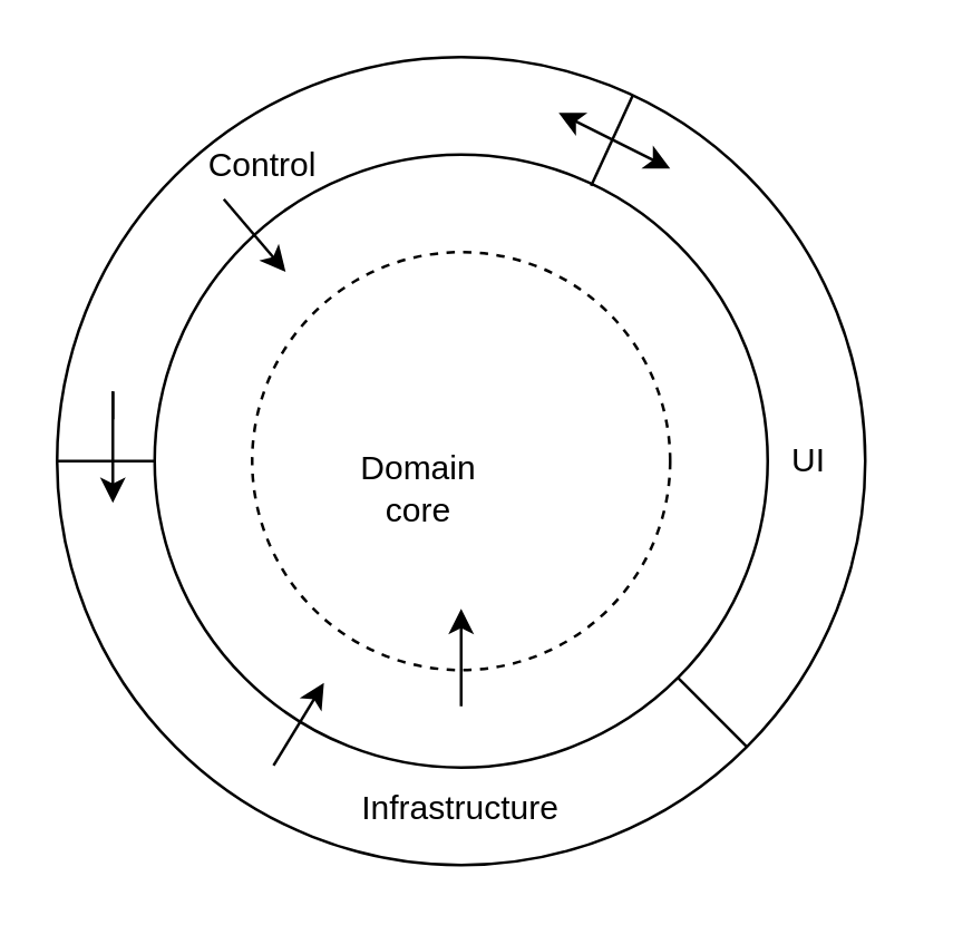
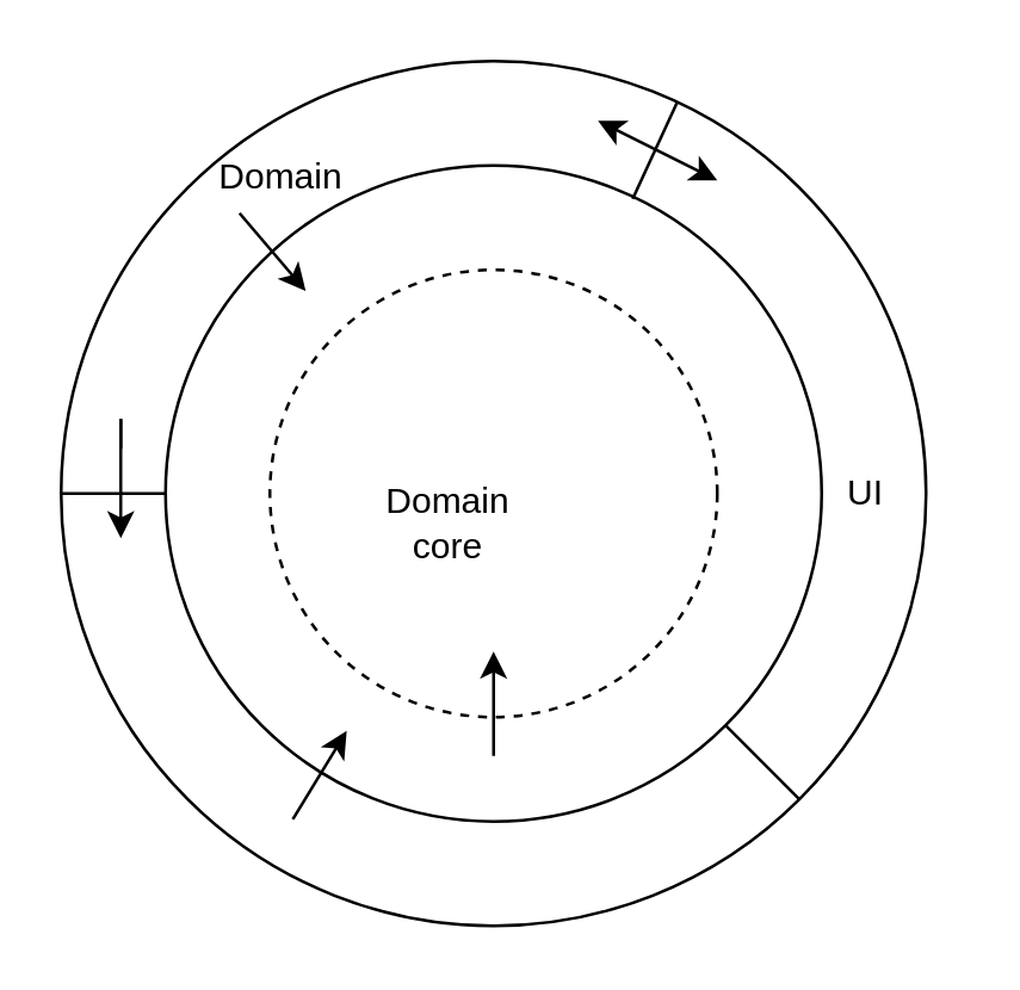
  <mxCell id="0" />
  <mxCell id="1" parent="0" />
  <mxCell id="2" value="" style="ellipse;whiteSpace=wrap;html=1;aspect=fixed;" vertex="1" parent="1"><mxGeometry x="20" y="20" width="290" height="290" as="geometry" /></mxCell>
  <mxCell id="3" value="" style="ellipse;whiteSpace=wrap;html=1;aspect=fixed;" vertex="1" parent="1"><mxGeometry x="55" y="55" width="220" height="220" as="geometry" /></mxCell>
  <mxCell id="4" value="" style="ellipse;whiteSpace=wrap;html=1;aspect=fixed;dashed=1;" vertex="1" parent="1"><mxGeometry x="90" y="90" width="150" height="150" as="geometry" /></mxCell>
  <mxCell id="5" value="" style="endArrow=none;html=1;rounded=0;entryX=0;entryY=0.5;entryDx=0;entryDy=0;exitX=0;exitY=0.5;exitDx=0;exitDy=0;" edge="1" parent="1" source="3" target="2"><mxGeometry width="50" height="50" relative="1" as="geometry"><mxPoint x="200" y="190" as="sourcePoint" /><mxPoint x="250" y="140" as="targetPoint" /></mxGeometry></mxCell>
  <mxCell id="6" value="" style="endArrow=none;html=1;rounded=0;entryX=1;entryY=1;entryDx=0;entryDy=0;exitX=1;exitY=1;exitDx=0;exitDy=0;" edge="1" parent="1" source="2" target="3"><mxGeometry width="50" height="50" relative="1" as="geometry"><mxPoint x="310" y="164.76" as="sourcePoint" /><mxPoint x="275" y="164.76" as="targetPoint" /></mxGeometry></mxCell>
- <mxCell id="7" value="Infrastructure" style="text;html=1;strokeColor=none;fillColor=none;align=center;verticalAlign=middle;whiteSpace=wrap;rounded=0;dashed=1;" vertex="1" parent="1"><mxGeometry x="135" y="275" width="60" height="30" as="geometry" /></mxCell>
  <mxCell id="8" value="" style="endArrow=none;html=1;rounded=0;entryX=0.712;entryY=0.051;entryDx=0;entryDy=0;entryPerimeter=0;" edge="1" parent="1" source="2" target="3"><mxGeometry width="50" height="50" relative="1" as="geometry"><mxPoint x="200" y="190" as="sourcePoint" /><mxPoint x="250" y="140" as="targetPoint" /></mxGeometry></mxCell>
  <mxCell id="9" value="UI" style="text;html=1;strokeColor=none;fillColor=none;align=center;verticalAlign=middle;whiteSpace=wrap;rounded=0;dashed=1;" vertex="1" parent="1"><mxGeometry x="260" y="150" width="60" height="30" as="geometry" /></mxCell>
- <mxCell id="10" value="Control" style="text;html=1;strokeColor=none;fillColor=none;align=center;verticalAlign=middle;whiteSpace=wrap;rounded=0;dashed=1;" vertex="1" parent="1"><mxGeometry x="64" y="44" width="60" height="30" as="geometry" /></mxCell>
+ <mxCell id="10" value="Domain" style="text;html=1;strokeColor=none;fillColor=none;align=center;verticalAlign=middle;whiteSpace=wrap;rounded=0;dashed=1;" vertex="1" parent="1"><mxGeometry x="64" y="44" width="60" height="30" as="geometry" /></mxCell>
  <mxCell id="11" value="Domain core" style="text;html=1;strokeColor=none;fillColor=none;align=center;verticalAlign=middle;whiteSpace=wrap;rounded=0;dashed=1;" vertex="1" parent="1"><mxGeometry x="120" y="160" width="60" height="30" as="geometry" /></mxCell>
  <mxCell id="12" value="" style="endArrow=none;html=1;rounded=0;" edge="1" parent="1"><mxGeometry width="50" height="50" relative="1" as="geometry"><mxPoint x="40" y="140" as="sourcePoint" /><mxPoint x="40" y="140" as="targetPoint" /><Array as="points"><mxPoint x="40" y="150" /></Array></mxGeometry></mxCell>
  <mxCell id="13" value="" style="endArrow=classic;html=1;rounded=0;" edge="1" parent="1"><mxGeometry width="50" height="50" relative="1" as="geometry"><mxPoint x="40" y="140" as="sourcePoint" /><mxPoint x="40" y="180" as="targetPoint" /></mxGeometry></mxCell>
  <mxCell id="14" value="" style="endArrow=classic;html=1;rounded=0;entryX=0.245;entryY=0.924;entryDx=0;entryDy=0;entryPerimeter=0;exitX=0.244;exitY=0.924;exitDx=0;exitDy=0;exitPerimeter=0;" edge="1" parent="1"><mxGeometry width="50" height="50" relative="1" as="geometry"><mxPoint x="97.68" y="274.28" as="sourcePoint" /><mxPoint x="115.75" y="244.6" as="targetPoint" /></mxGeometry></mxCell>
  <mxCell id="15" value="" style="endArrow=classic;html=1;rounded=0;entryX=0.18;entryY=0.115;entryDx=0;entryDy=0;entryPerimeter=0;exitX=0.181;exitY=0.119;exitDx=0;exitDy=0;exitPerimeter=0;" edge="1" parent="1"><mxGeometry width="50" height="50" relative="1" as="geometry"><mxPoint x="79.82" y="71" as="sourcePoint" /><mxPoint x="102" y="97.07" as="targetPoint" /></mxGeometry></mxCell>
  <mxCell id="16" value="" style="endArrow=classic;html=1;rounded=0;exitX=0.5;exitY=1;exitDx=0;exitDy=0;entryX=0.5;entryY=1;entryDx=0;entryDy=0;" edge="1" parent="1"><mxGeometry width="50" height="50" relative="1" as="geometry"><mxPoint x="165" y="253" as="sourcePoint" /><mxPoint x="165" y="218" as="targetPoint" /></mxGeometry></mxCell>
  <mxCell id="17" value="" style="endArrow=classic;startArrow=classic;html=1;rounded=0;" edge="1" parent="1"><mxGeometry width="50" height="50" relative="1" as="geometry"><mxPoint x="200" y="40" as="sourcePoint" /><mxPoint x="240" y="60" as="targetPoint" /></mxGeometry></mxCell>
